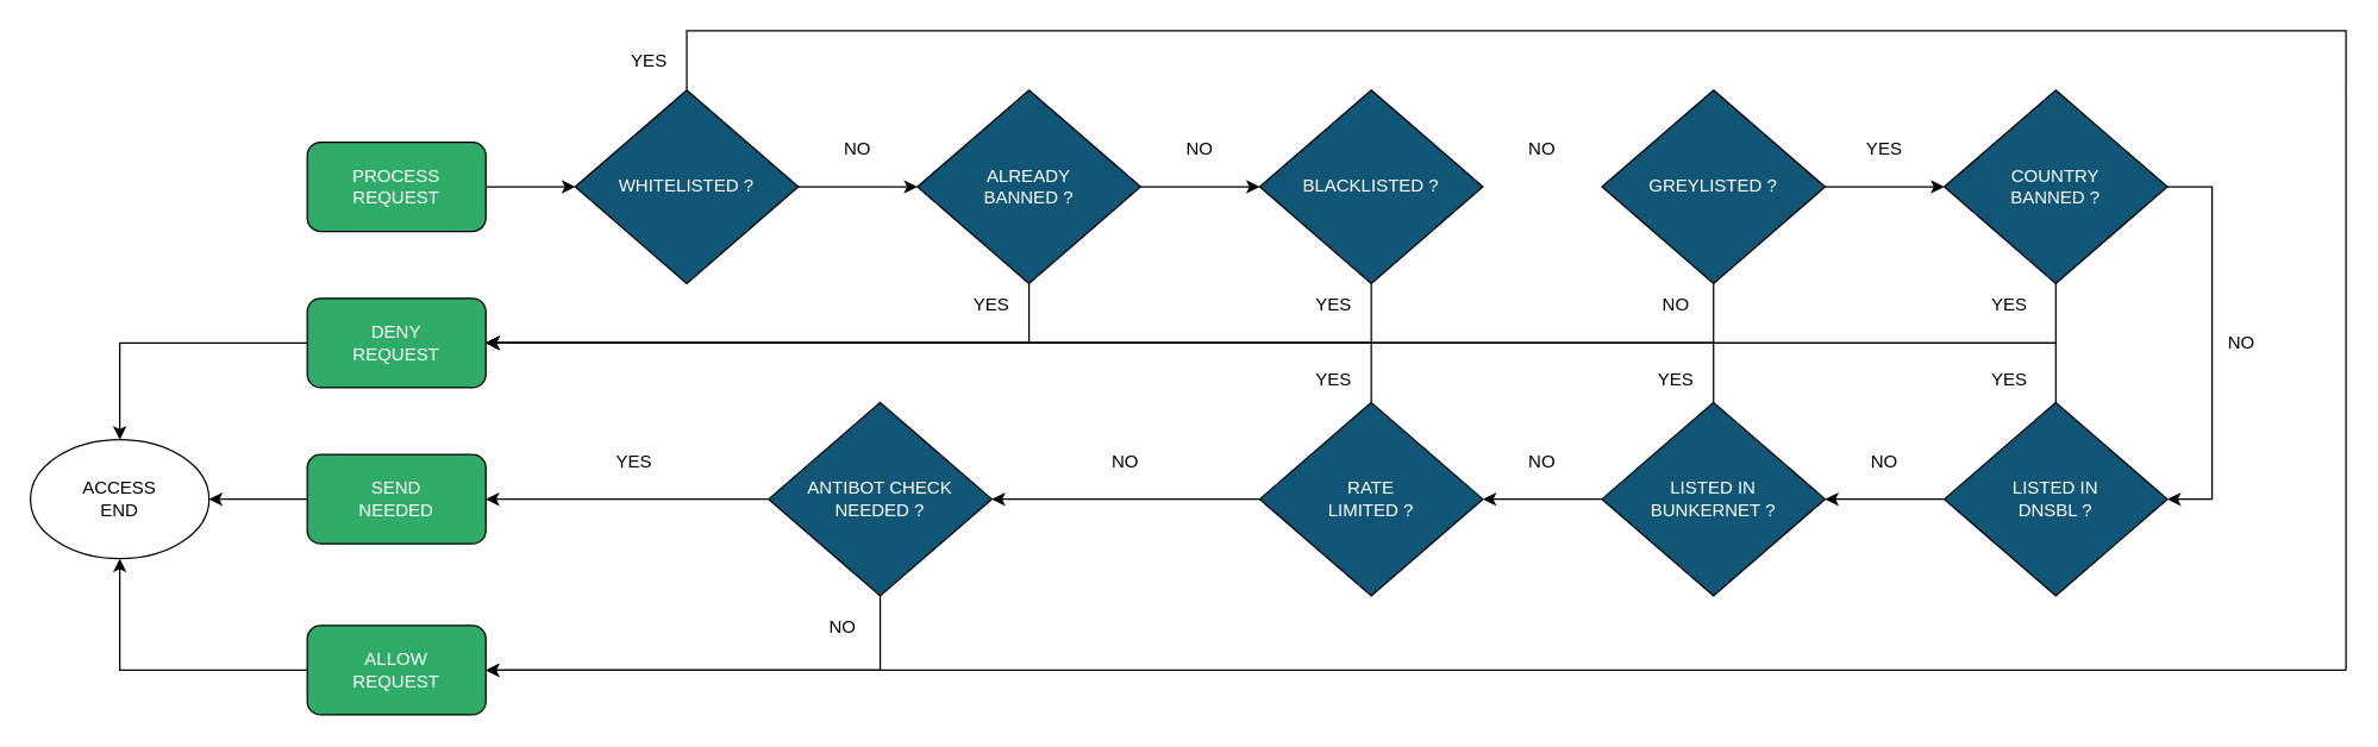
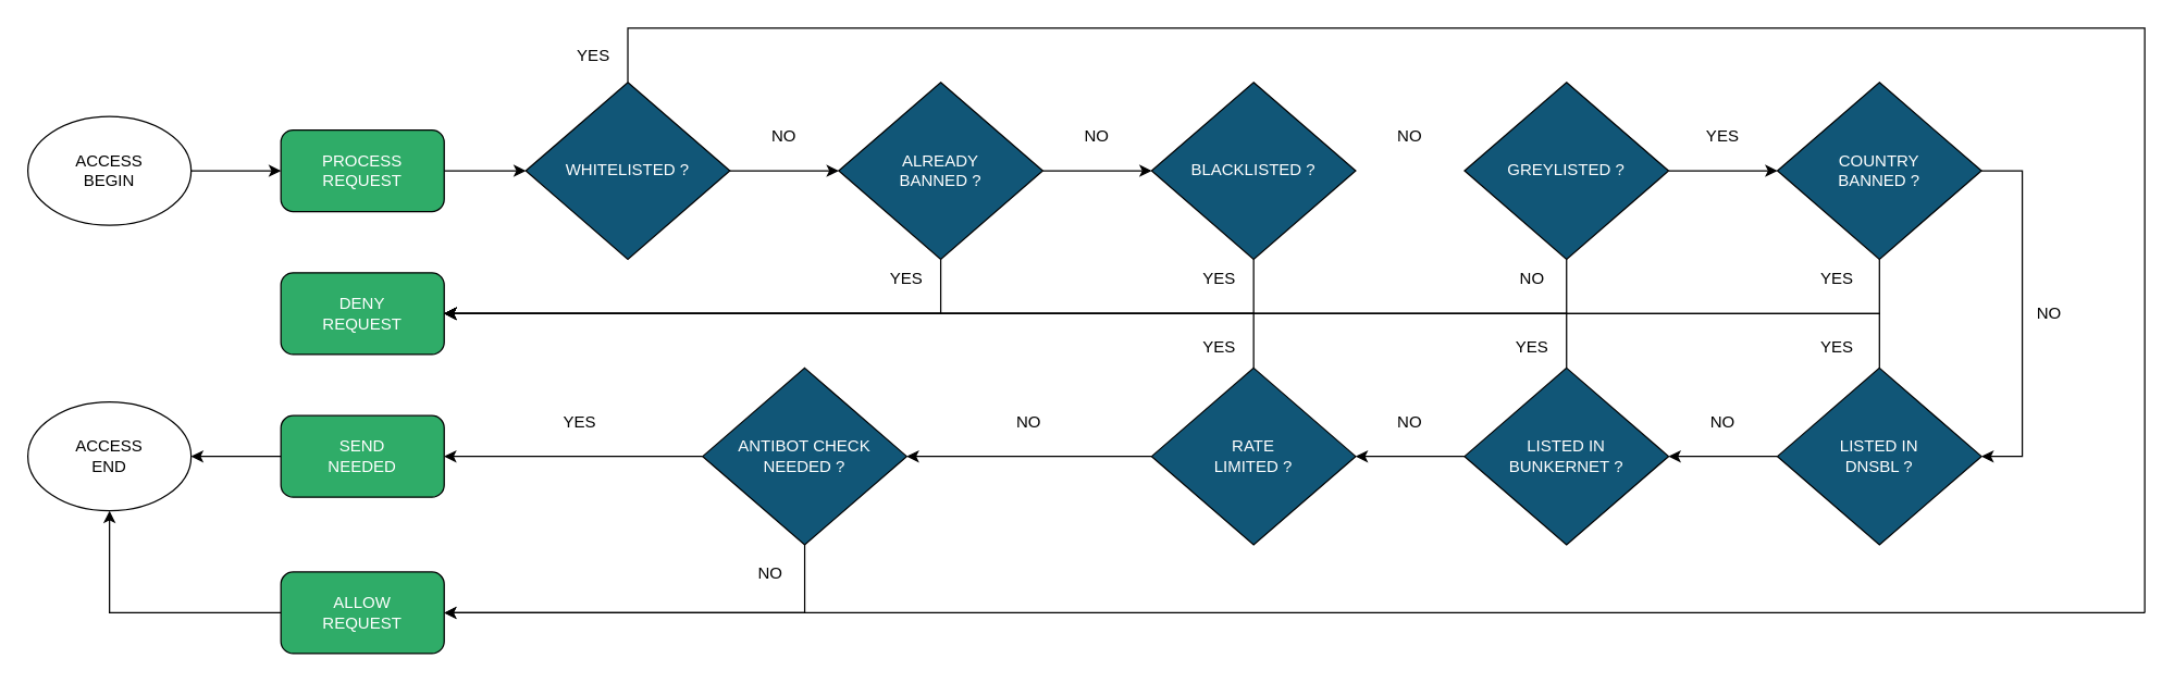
  <mxCell id="0" />
  <mxCell id="1" parent="0" />
+ <mxCell id="2" value="" style="edgeStyle=orthogonalEdgeStyle;rounded=0;orthogonalLoop=1;jettySize=auto;html=1;" edge="1" parent="1" source="3" target="25"><mxGeometry relative="1" as="geometry" /></mxCell>
+ <mxCell id="3" value="&lt;div&gt;ACCESS&lt;/div&gt;&lt;div&gt;BEGIN&lt;br&gt;&lt;/div&gt;" style="ellipse;whiteSpace=wrap;html=1;" vertex="1" parent="1"><mxGeometry x="20" y="85" width="120" height="80" as="geometry" /></mxCell>
  <mxCell id="4" value="" style="edgeStyle=orthogonalEdgeStyle;rounded=0;orthogonalLoop=1;jettySize=auto;html=1;" edge="1" parent="1" source="5" target="7"><mxGeometry relative="1" as="geometry" /></mxCell>
  <mxCell id="5" value="WHITELISTED ?" style="rhombus;whiteSpace=wrap;html=1;fillColor=#115677;fontColor=#FFFFFF;" vertex="1" parent="1"><mxGeometry x="386" y="60" width="150" height="130" as="geometry" /></mxCell>
  <mxCell id="6" value="" style="edgeStyle=orthogonalEdgeStyle;rounded=0;orthogonalLoop=1;jettySize=auto;html=1;" edge="1" parent="1" source="7" target="8"><mxGeometry relative="1" as="geometry" /></mxCell>
  <mxCell id="7" value="&lt;div&gt;ALREADY &lt;br&gt;&lt;/div&gt;&lt;div&gt;BANNED ?&lt;br&gt;&lt;/div&gt;" style="rhombus;whiteSpace=wrap;html=1;fontColor=#FFFFFF;fillColor=#115677;" vertex="1" parent="1"><mxGeometry x="616" y="60" width="150" height="130" as="geometry" /></mxCell>
  <mxCell id="8" value="BLACKLISTED ?" style="rhombus;whiteSpace=wrap;html=1;fontColor=#FFFFFF;fillColor=#115677;" vertex="1" parent="1"><mxGeometry x="846" y="60" width="150" height="130" as="geometry" /></mxCell>
  <mxCell id="9" value="" style="edgeStyle=orthogonalEdgeStyle;rounded=0;orthogonalLoop=1;jettySize=auto;html=1;" edge="1" parent="1" source="10" target="11"><mxGeometry relative="1" as="geometry" /></mxCell>
  <mxCell id="10" value="GREYLISTED ?" style="rhombus;whiteSpace=wrap;html=1;fontColor=#FFFFFF;fillColor=#115677;" vertex="1" parent="1"><mxGeometry x="1076" y="60" width="150" height="130" as="geometry" /></mxCell>
  <mxCell id="11" value="&lt;div&gt;COUNTRY&lt;/div&gt;&lt;div&gt;BANNED ?&lt;br&gt;&lt;/div&gt;" style="rhombus;whiteSpace=wrap;html=1;fontColor=#FFFFFF;fillColor=#115677;" vertex="1" parent="1"><mxGeometry x="1306" y="60" width="150" height="130" as="geometry" /></mxCell>
  <mxCell id="12" value="" style="edgeStyle=orthogonalEdgeStyle;rounded=0;orthogonalLoop=1;jettySize=auto;html=1;" edge="1" parent="1" source="13" target="15"><mxGeometry relative="1" as="geometry" /></mxCell>
  <mxCell id="13" value="&lt;div&gt;LISTED IN&lt;/div&gt;&lt;div&gt;DNSBL ?&lt;br&gt;&lt;/div&gt;" style="rhombus;whiteSpace=wrap;html=1;fontColor=#FFFFFF;fillColor=#115677;" vertex="1" parent="1"><mxGeometry x="1306" y="270" width="150" height="130" as="geometry" /></mxCell>
  <mxCell id="14" value="" style="edgeStyle=orthogonalEdgeStyle;rounded=0;orthogonalLoop=1;jettySize=auto;html=1;" edge="1" parent="1" source="15" target="17"><mxGeometry relative="1" as="geometry" /></mxCell>
  <mxCell id="15" value="&lt;div&gt;LISTED IN&lt;/div&gt;&lt;div&gt;BUNKERNET ?&lt;br&gt;&lt;/div&gt;" style="rhombus;whiteSpace=wrap;html=1;fontColor=#FFFFFF;fillColor=#115677;" vertex="1" parent="1"><mxGeometry x="1076" y="270" width="150" height="130" as="geometry" /></mxCell>
  <mxCell id="16" value="" style="edgeStyle=orthogonalEdgeStyle;rounded=0;orthogonalLoop=1;jettySize=auto;html=1;entryX=1;entryY=0.5;entryDx=0;entryDy=0;" edge="1" parent="1" source="17" target="20"><mxGeometry relative="1" as="geometry"><mxPoint x="766" y="335" as="targetPoint" /></mxGeometry></mxCell>
  <mxCell id="17" value="&lt;div&gt;RATE&lt;/div&gt;&lt;div&gt;LIMITED ?&lt;br&gt;&lt;/div&gt;" style="rhombus;whiteSpace=wrap;html=1;fontColor=#FFFFFF;fillColor=#115677;" vertex="1" parent="1"><mxGeometry x="846" y="270" width="150" height="130" as="geometry" /></mxCell>
  <mxCell id="18" value="" style="edgeStyle=elbowEdgeStyle;elbow=vertical;endArrow=classic;html=1;rounded=0;entryX=1;entryY=0.5;entryDx=0;entryDy=0;exitX=1;exitY=0.5;exitDx=0;exitDy=0;" edge="1" parent="1" source="11" target="13"><mxGeometry width="50" height="50" relative="1" as="geometry"><mxPoint x="1396" y="610" as="sourcePoint" /><mxPoint x="1446" y="560" as="targetPoint" /><Array as="points"><mxPoint x="1486" y="240" /></Array></mxGeometry></mxCell>
  <mxCell id="19" style="edgeStyle=orthogonalEdgeStyle;rounded=0;orthogonalLoop=1;jettySize=auto;html=1;entryX=1;entryY=0.5;entryDx=0;entryDy=0;" edge="1" parent="1" source="20" target="23"><mxGeometry relative="1" as="geometry" /></mxCell>
  <mxCell id="20" value="&lt;div&gt;ANTIBOT CHECK&lt;/div&gt;&lt;div&gt;NEEDED ?&lt;br&gt;&lt;/div&gt;" style="rhombus;whiteSpace=wrap;html=1;fontColor=#FFFFFF;fillColor=#115677;" vertex="1" parent="1"><mxGeometry x="516" y="270" width="150" height="130" as="geometry" /></mxCell>
  <mxCell id="21" value="&lt;div&gt;ACCESS&lt;/div&gt;&lt;div&gt;END&lt;br&gt;&lt;/div&gt;" style="ellipse;whiteSpace=wrap;html=1;" vertex="1" parent="1"><mxGeometry x="20" y="295" width="120" height="80" as="geometry" /></mxCell>
  <mxCell id="22" style="edgeStyle=orthogonalEdgeStyle;rounded=0;orthogonalLoop=1;jettySize=auto;html=1;entryX=1;entryY=0.5;entryDx=0;entryDy=0;" edge="1" parent="1" source="23" target="21"><mxGeometry relative="1" as="geometry" /></mxCell>
  <mxCell id="23" value="&lt;div&gt;SEND&lt;/div&gt;&lt;div&gt;NEEDED&lt;/div&gt;" style="rounded=1;whiteSpace=wrap;html=1;fillColor=#2FAC68;fontColor=#FFFFFF;" vertex="1" parent="1"><mxGeometry x="206" y="305" width="120" height="60" as="geometry" /></mxCell>
  <mxCell id="24" style="edgeStyle=orthogonalEdgeStyle;rounded=0;orthogonalLoop=1;jettySize=auto;html=1;entryX=0;entryY=0.5;entryDx=0;entryDy=0;" edge="1" parent="1" source="25" target="5"><mxGeometry relative="1" as="geometry" /></mxCell>
  <mxCell id="25" value="&lt;div&gt;PROCESS&lt;/div&gt;&lt;div&gt;REQUEST&lt;br&gt;&lt;/div&gt;" style="rounded=1;whiteSpace=wrap;html=1;fillColor=#2FAC68;fontColor=#FFFFFF;" vertex="1" parent="1"><mxGeometry x="206" y="95" width="120" height="60" as="geometry" /></mxCell>
  <mxCell id="26" value="&lt;div&gt;DENY&lt;/div&gt;&lt;div&gt;REQUEST&lt;br&gt;&lt;/div&gt;" style="rounded=1;whiteSpace=wrap;html=1;fillColor=#2FAC68;fontColor=#FFFFFF;" vertex="1" parent="1"><mxGeometry x="206" y="200" width="120" height="60" as="geometry" /></mxCell>
- <mxCell id="27" value="" style="edgeStyle=elbowEdgeStyle;elbow=vertical;endArrow=classic;html=1;rounded=0;entryX=0.5;entryY=0;entryDx=0;entryDy=0;exitX=0;exitY=0.5;exitDx=0;exitDy=0;" edge="1" parent="1" source="26" target="21"><mxGeometry width="50" height="50" relative="1" as="geometry"><mxPoint x="-64" y="460" as="sourcePoint" /><mxPoint x="-14" y="410" as="targetPoint" /><Array as="points"><mxPoint x="146" y="230" /></Array></mxGeometry></mxCell>
  <mxCell id="28" value="" style="edgeStyle=elbowEdgeStyle;elbow=vertical;endArrow=classic;html=1;rounded=0;entryX=1;entryY=0.5;entryDx=0;entryDy=0;exitX=0.5;exitY=1;exitDx=0;exitDy=0;" edge="1" parent="1" source="7" target="26"><mxGeometry width="50" height="50" relative="1" as="geometry"><mxPoint x="256" y="540" as="sourcePoint" /><mxPoint x="306" y="490" as="targetPoint" /><Array as="points"><mxPoint x="516" y="230" /></Array></mxGeometry></mxCell>
  <mxCell id="29" value="" style="edgeStyle=elbowEdgeStyle;elbow=vertical;endArrow=classic;html=1;rounded=0;entryX=1;entryY=0.5;entryDx=0;entryDy=0;exitX=0.5;exitY=1;exitDx=0;exitDy=0;" edge="1" parent="1" source="8" target="26"><mxGeometry width="50" height="50" relative="1" as="geometry"><mxPoint x="496" y="570" as="sourcePoint" /><mxPoint x="546" y="520" as="targetPoint" /><Array as="points"><mxPoint x="626" y="230" /></Array></mxGeometry></mxCell>
  <mxCell id="30" value="" style="edgeStyle=elbowEdgeStyle;elbow=vertical;endArrow=classic;html=1;rounded=0;entryX=1;entryY=0.5;entryDx=0;entryDy=0;exitX=0.5;exitY=1;exitDx=0;exitDy=0;" edge="1" parent="1" source="10" target="26"><mxGeometry width="50" height="50" relative="1" as="geometry"><mxPoint x="226" y="540" as="sourcePoint" /><mxPoint x="276" y="490" as="targetPoint" /><Array as="points"><mxPoint x="746" y="230" /></Array></mxGeometry></mxCell>
  <mxCell id="31" value="" style="edgeStyle=elbowEdgeStyle;elbow=vertical;endArrow=classic;html=1;rounded=0;entryX=1;entryY=0.5;entryDx=0;entryDy=0;exitX=0.5;exitY=1;exitDx=0;exitDy=0;" edge="1" parent="1" source="11" target="26"><mxGeometry width="50" height="50" relative="1" as="geometry"><mxPoint x="296" y="590" as="sourcePoint" /><mxPoint x="346" y="540" as="targetPoint" /><Array as="points"><mxPoint x="856" y="230" /></Array></mxGeometry></mxCell>
  <mxCell id="32" value="" style="edgeStyle=elbowEdgeStyle;elbow=vertical;endArrow=classic;html=1;rounded=0;entryX=1;entryY=0.5;entryDx=0;entryDy=0;exitX=0.5;exitY=0;exitDx=0;exitDy=0;" edge="1" parent="1" source="13" target="26"><mxGeometry width="50" height="50" relative="1" as="geometry"><mxPoint x="286" y="520" as="sourcePoint" /><mxPoint x="336" y="470" as="targetPoint" /><Array as="points"><mxPoint x="856" y="230" /></Array></mxGeometry></mxCell>
  <mxCell id="33" value="" style="edgeStyle=elbowEdgeStyle;elbow=vertical;endArrow=classic;html=1;rounded=0;entryX=1;entryY=0.5;entryDx=0;entryDy=0;exitX=0.5;exitY=0;exitDx=0;exitDy=0;" edge="1" parent="1" source="15" target="26"><mxGeometry width="50" height="50" relative="1" as="geometry"><mxPoint x="456" y="610" as="sourcePoint" /><mxPoint x="506" y="560" as="targetPoint" /><Array as="points"><mxPoint x="746" y="230" /></Array></mxGeometry></mxCell>
  <mxCell id="34" value="" style="edgeStyle=elbowEdgeStyle;elbow=vertical;endArrow=classic;html=1;rounded=0;entryX=1;entryY=0.5;entryDx=0;entryDy=0;exitX=0.5;exitY=0;exitDx=0;exitDy=0;" edge="1" parent="1" source="17" target="26"><mxGeometry width="50" height="50" relative="1" as="geometry"><mxPoint x="336" y="520" as="sourcePoint" /><mxPoint x="386" y="470" as="targetPoint" /><Array as="points"><mxPoint x="636" y="230" /></Array></mxGeometry></mxCell>
  <mxCell id="35" value="&lt;div&gt;ALLOW&lt;/div&gt;&lt;div&gt;REQUEST&lt;br&gt;&lt;/div&gt;" style="rounded=1;whiteSpace=wrap;html=1;fillColor=#2FAC68;fontColor=#FFFFFF;" vertex="1" parent="1"><mxGeometry x="206" y="420" width="120" height="60" as="geometry" /></mxCell>
  <mxCell id="36" value="" style="edgeStyle=elbowEdgeStyle;elbow=vertical;endArrow=classic;html=1;rounded=0;entryX=1;entryY=0.5;entryDx=0;entryDy=0;exitX=0.5;exitY=1;exitDx=0;exitDy=0;" edge="1" parent="1" source="20" target="35"><mxGeometry width="50" height="50" relative="1" as="geometry"><mxPoint x="276" y="660" as="sourcePoint" /><mxPoint x="326" y="610" as="targetPoint" /><Array as="points"><mxPoint x="396" y="450" /></Array></mxGeometry></mxCell>
  <mxCell id="37" value="" style="edgeStyle=elbowEdgeStyle;elbow=vertical;endArrow=classic;html=1;rounded=0;entryX=0.5;entryY=1;entryDx=0;entryDy=0;exitX=0;exitY=0.5;exitDx=0;exitDy=0;" edge="1" parent="1" source="35" target="21"><mxGeometry width="50" height="50" relative="1" as="geometry"><mxPoint x="66" y="580" as="sourcePoint" /><mxPoint x="116" y="530" as="targetPoint" /><Array as="points"><mxPoint x="136" y="450" /></Array></mxGeometry></mxCell>
  <mxCell id="38" value="" style="edgeStyle=elbowEdgeStyle;elbow=vertical;endArrow=none;html=1;rounded=0;exitX=0.5;exitY=0;exitDx=0;exitDy=0;endFill=0;" edge="1" parent="1" source="5"><mxGeometry width="50" height="50" relative="1" as="geometry"><mxPoint x="576" y="590" as="sourcePoint" /><mxPoint x="1576" y="450" as="targetPoint" /><Array as="points"><mxPoint x="1086" y="20" /></Array></mxGeometry></mxCell>
  <mxCell id="39" value="" style="endArrow=classic;html=1;rounded=0;entryX=1;entryY=0.5;entryDx=0;entryDy=0;" edge="1" parent="1" target="35"><mxGeometry width="50" height="50" relative="1" as="geometry"><mxPoint x="1576" y="450" as="sourcePoint" /><mxPoint x="466" y="540" as="targetPoint" /></mxGeometry></mxCell>
  <mxCell id="40" value="NO" style="text;html=1;strokeColor=none;fillColor=none;align=center;verticalAlign=middle;whiteSpace=wrap;rounded=0;" vertex="1" parent="1"><mxGeometry x="546" y="85" width="60" height="30" as="geometry" /></mxCell>
  <mxCell id="41" value="NO" style="text;html=1;strokeColor=none;fillColor=none;align=center;verticalAlign=middle;whiteSpace=wrap;rounded=0;" vertex="1" parent="1"><mxGeometry x="776" y="85" width="60" height="30" as="geometry" /></mxCell>
  <mxCell id="42" value="NO" style="text;html=1;strokeColor=none;fillColor=none;align=center;verticalAlign=middle;whiteSpace=wrap;rounded=0;" vertex="1" parent="1"><mxGeometry x="1006" y="85" width="60" height="30" as="geometry" /></mxCell>
  <mxCell id="43" value="YES" style="text;html=1;strokeColor=none;fillColor=none;align=center;verticalAlign=middle;whiteSpace=wrap;rounded=0;" vertex="1" parent="1"><mxGeometry x="1236" y="85" width="60" height="30" as="geometry" /></mxCell>
  <mxCell id="44" value="NO" style="text;html=1;strokeColor=none;fillColor=none;align=center;verticalAlign=middle;whiteSpace=wrap;rounded=0;" vertex="1" parent="1"><mxGeometry x="1236" y="295" width="60" height="30" as="geometry" /></mxCell>
  <mxCell id="45" value="NO" style="text;html=1;strokeColor=none;fillColor=none;align=center;verticalAlign=middle;whiteSpace=wrap;rounded=0;" vertex="1" parent="1"><mxGeometry x="1476" y="215" width="60" height="30" as="geometry" /></mxCell>
  <mxCell id="46" value="NO" style="text;html=1;strokeColor=none;fillColor=none;align=center;verticalAlign=middle;whiteSpace=wrap;rounded=0;" vertex="1" parent="1"><mxGeometry x="1006" y="295" width="60" height="30" as="geometry" /></mxCell>
  <mxCell id="47" value="NO" style="text;html=1;strokeColor=none;fillColor=none;align=center;verticalAlign=middle;whiteSpace=wrap;rounded=0;" vertex="1" parent="1"><mxGeometry x="726" y="295" width="60" height="30" as="geometry" /></mxCell>
  <mxCell id="48" value="YES" style="text;html=1;strokeColor=none;fillColor=none;align=center;verticalAlign=middle;whiteSpace=wrap;rounded=0;" vertex="1" parent="1"><mxGeometry x="396" y="295" width="60" height="30" as="geometry" /></mxCell>
  <mxCell id="49" value="NO" style="text;html=1;strokeColor=none;fillColor=none;align=center;verticalAlign=middle;whiteSpace=wrap;rounded=0;" vertex="1" parent="1"><mxGeometry x="536" y="406" width="60" height="30" as="geometry" /></mxCell>
  <mxCell id="50" value="YES" style="text;html=1;strokeColor=none;fillColor=none;align=center;verticalAlign=middle;whiteSpace=wrap;rounded=0;" vertex="1" parent="1"><mxGeometry x="406" y="26" width="60" height="30" as="geometry" /></mxCell>
  <mxCell id="51" value="YES" style="text;html=1;strokeColor=none;fillColor=none;align=center;verticalAlign=middle;whiteSpace=wrap;rounded=0;" vertex="1" parent="1"><mxGeometry x="636" y="190" width="60" height="30" as="geometry" /></mxCell>
  <mxCell id="52" value="YES" style="text;html=1;strokeColor=none;fillColor=none;align=center;verticalAlign=middle;whiteSpace=wrap;rounded=0;" vertex="1" parent="1"><mxGeometry x="866" y="190" width="60" height="30" as="geometry" /></mxCell>
  <mxCell id="53" value="NO" style="text;html=1;strokeColor=none;fillColor=none;align=center;verticalAlign=middle;whiteSpace=wrap;rounded=0;" vertex="1" parent="1"><mxGeometry x="1096" y="190" width="60" height="30" as="geometry" /></mxCell>
  <mxCell id="54" value="YES" style="text;html=1;strokeColor=none;fillColor=none;align=center;verticalAlign=middle;whiteSpace=wrap;rounded=0;" vertex="1" parent="1"><mxGeometry x="1320" y="190" width="60" height="30" as="geometry" /></mxCell>
  <mxCell id="55" value="YES" style="text;html=1;strokeColor=none;fillColor=none;align=center;verticalAlign=middle;whiteSpace=wrap;rounded=0;" vertex="1" parent="1"><mxGeometry x="1320" y="240" width="60" height="30" as="geometry" /></mxCell>
  <mxCell id="56" value="YES" style="text;html=1;strokeColor=none;fillColor=none;align=center;verticalAlign=middle;whiteSpace=wrap;rounded=0;" vertex="1" parent="1"><mxGeometry x="1096" y="240" width="60" height="30" as="geometry" /></mxCell>
  <mxCell id="57" value="YES" style="text;html=1;strokeColor=none;fillColor=none;align=center;verticalAlign=middle;whiteSpace=wrap;rounded=0;" vertex="1" parent="1"><mxGeometry x="866" y="240" width="60" height="30" as="geometry" /></mxCell>
